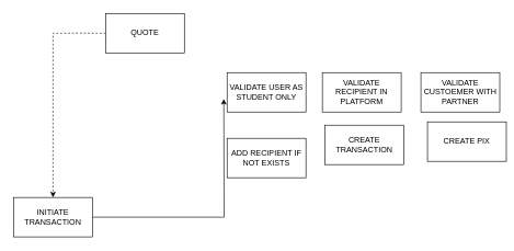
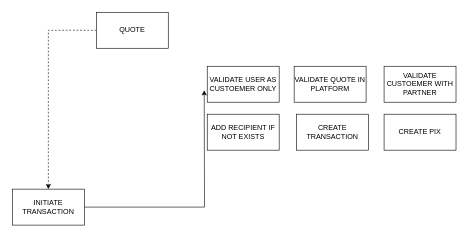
  <mxCell id="0" />
  <mxCell id="1" parent="0" />
  <mxCell id="2" style="edgeStyle=orthogonalEdgeStyle;rounded=0;orthogonalLoop=1;jettySize=auto;html=1;" edge="1" parent="1" source="3"><mxGeometry relative="1" as="geometry"><mxPoint x="340" y="150" as="targetPoint" /></mxGeometry></mxCell>
- <mxCell id="3" value="INITIATE TRANSACTION" style="rounded=0;whiteSpace=wrap;html=1;" vertex="1" parent="1"><mxGeometry x="20" y="300" width="120" height="60" as="geometry" /></mxCell>
+ <mxCell id="3" value="INITIATE TRANSACTION" style="rounded=0;whiteSpace=wrap;html=1;" vertex="1" parent="1"><mxGeometry x="20" y="315" width="120" height="60" as="geometry" /></mxCell>
  <mxCell id="4" style="edgeStyle=orthogonalEdgeStyle;rounded=0;orthogonalLoop=1;jettySize=auto;html=1;entryX=0.5;entryY=0;entryDx=0;entryDy=0;dashed=1;" edge="1" parent="1" source="5" target="3"><mxGeometry relative="1" as="geometry" /></mxCell>
  <mxCell id="5" value="QUOTE" style="rounded=0;whiteSpace=wrap;html=1;" vertex="1" parent="1"><mxGeometry x="160" y="20" width="120" height="60" as="geometry" /></mxCell>
- <mxCell id="6" value="VALIDATE RECIPIENT IN PLATFORM" style="rounded=0;whiteSpace=wrap;html=1;" vertex="1" parent="1"><mxGeometry x="490" y="110" width="120" height="60" as="geometry" /></mxCell>
+ <mxCell id="6" value="VALIDATE QUOTE IN PLATFORM" style="rounded=0;whiteSpace=wrap;html=1;" vertex="1" parent="1"><mxGeometry x="490" y="110" width="120" height="60" as="geometry" /></mxCell>
  <mxCell id="7" value="VALIDATE CUSTOEMER WITH PARTNER" style="rounded=0;whiteSpace=wrap;html=1;" vertex="1" parent="1"><mxGeometry x="640" y="110" width="120" height="60" as="geometry" /></mxCell>
- <mxCell id="8" value="VALIDATE USER AS STUDENT ONLY" style="rounded=0;whiteSpace=wrap;html=1;" vertex="1" parent="1"><mxGeometry x="345" y="110" width="120" height="60" as="geometry" /></mxCell>
- <mxCell id="9" value="ADD RECIPIENT IF NOT EXISTS" style="rounded=0;whiteSpace=wrap;html=1;" vertex="1" parent="1"><mxGeometry x="345" y="210" width="120" height="60" as="geometry" /></mxCell>
+ <mxCell id="8" value="VALIDATE USER AS CUSTOEMER ONLY" style="rounded=0;whiteSpace=wrap;html=1;" vertex="1" parent="1"><mxGeometry x="345" y="110" width="120" height="60" as="geometry" /></mxCell>
+ <mxCell id="9" value="ADD RECIPIENT IF NOT EXISTS" style="rounded=0;whiteSpace=wrap;html=1;" vertex="1" parent="1"><mxGeometry x="345" y="190" width="120" height="60" as="geometry" /></mxCell>
  <mxCell id="10" value="CREATE TRANSACTION" style="rounded=0;whiteSpace=wrap;html=1;" vertex="1" parent="1"><mxGeometry x="494" y="190" width="120" height="60" as="geometry" /></mxCell>
- <mxCell id="11" value="CREATE PIX" style="rounded=0;whiteSpace=wrap;html=1;" vertex="1" parent="1"><mxGeometry x="650" y="185" width="120" height="60" as="geometry" /></mxCell>
+ <mxCell id="11" value="CREATE PIX" style="rounded=0;whiteSpace=wrap;html=1;" vertex="1" parent="1"><mxGeometry x="640" y="190" width="120" height="60" as="geometry" /></mxCell>
